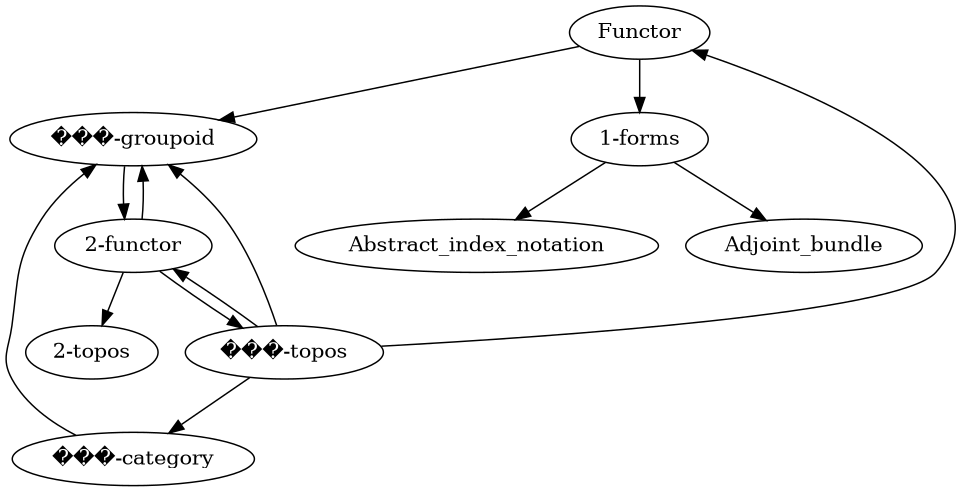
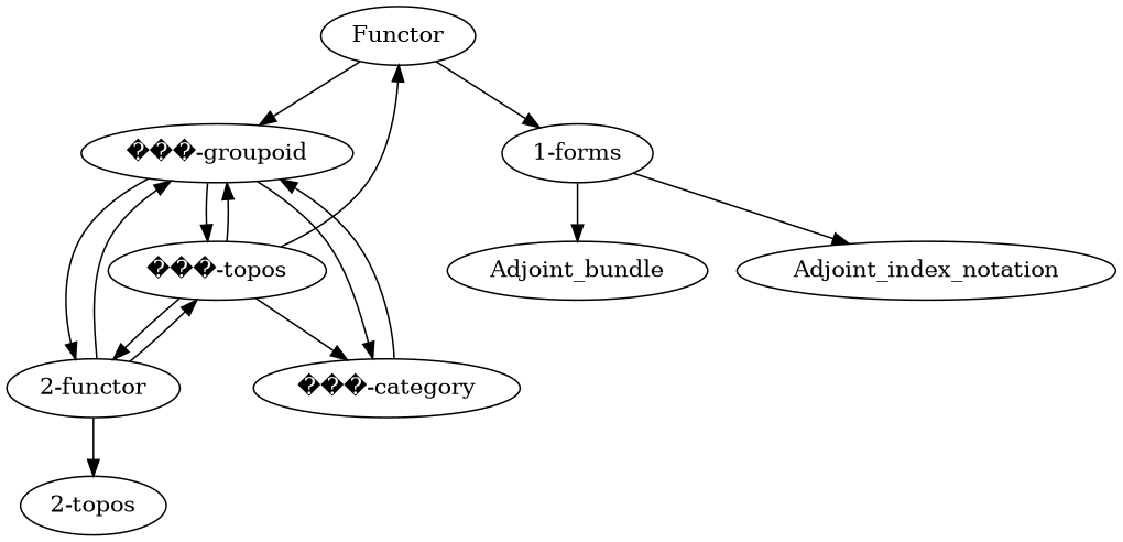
  digraph {
    Functor
    "���-groupoid"
    "1-forms"
    "���-topos"
    "���-category"
    "2-functor"
-   Abstract_index_notation
+   Abstract_index_notation [label=Adjoint_index_notation]
    Adjoint_bundle
    n9 [label="2-topos"]
    Functor -> "���-groupoid"
    Functor -> "1-forms"
+   "���-groupoid" -> "���-topos"
+   "���-groupoid" -> "���-category"
    "���-groupoid" -> "2-functor"
    "1-forms" -> Abstract_index_notation
    "1-forms" -> Adjoint_bundle
    "���-topos" -> Functor
    "���-topos" -> "���-groupoid"
    "���-topos" -> "���-category"
    "���-topos" -> "2-functor"
    "���-category" -> "���-groupoid"
    "2-functor" -> "���-groupoid"
    "2-functor" -> "���-topos"
    "2-functor" -> n9
  }
